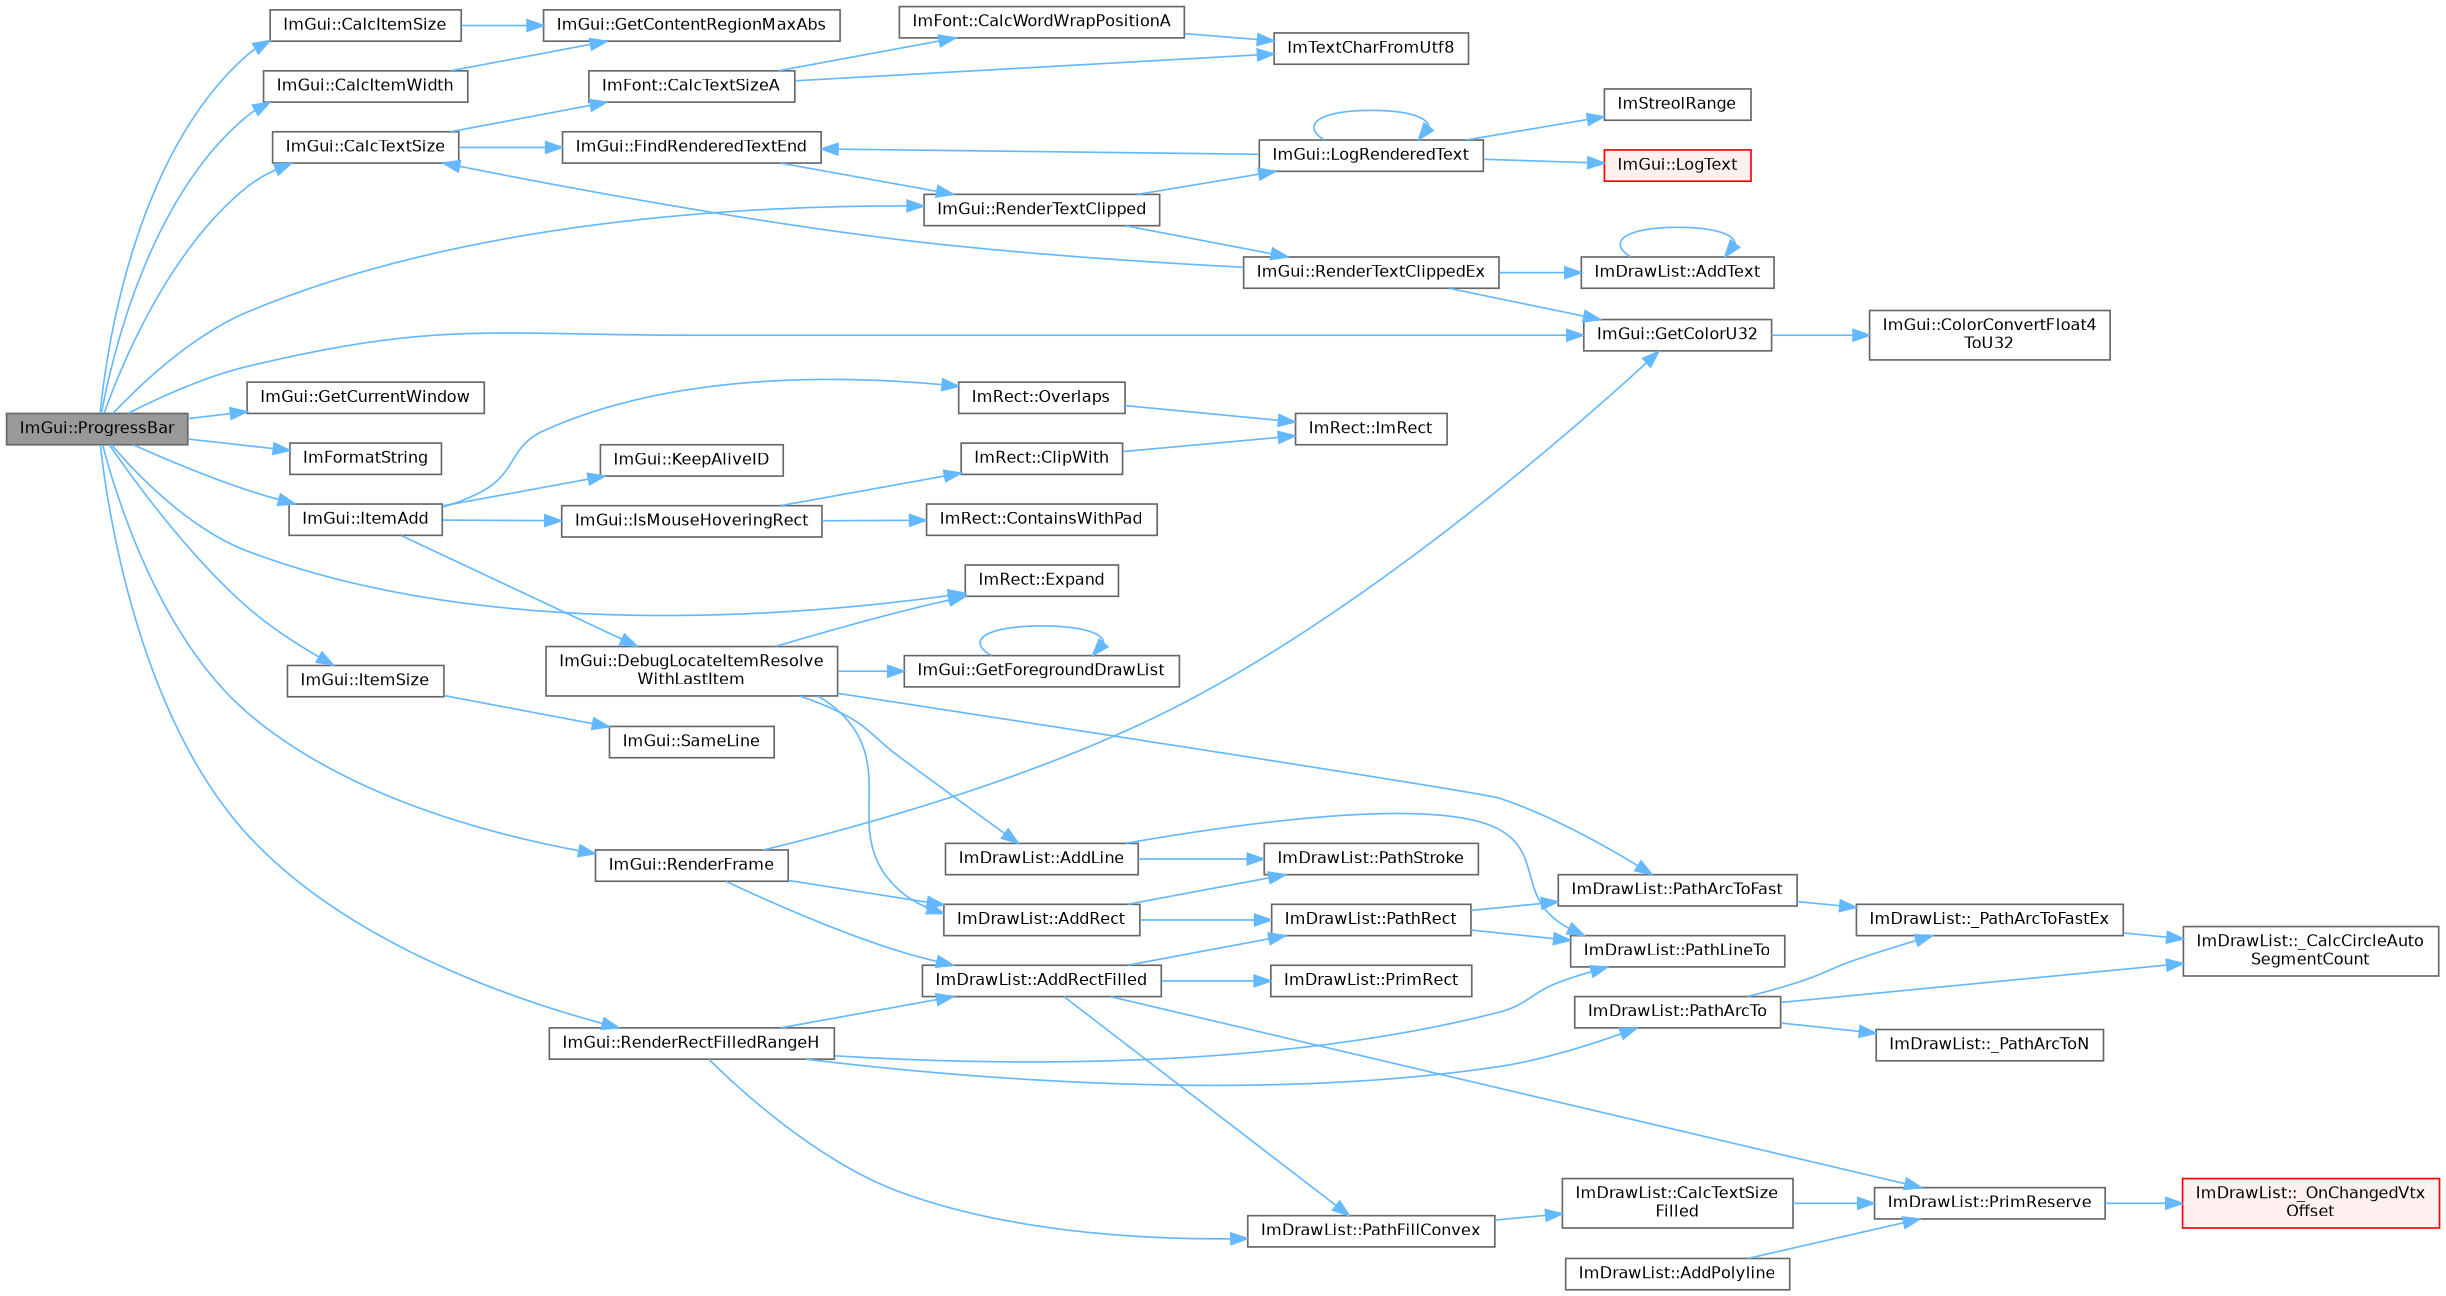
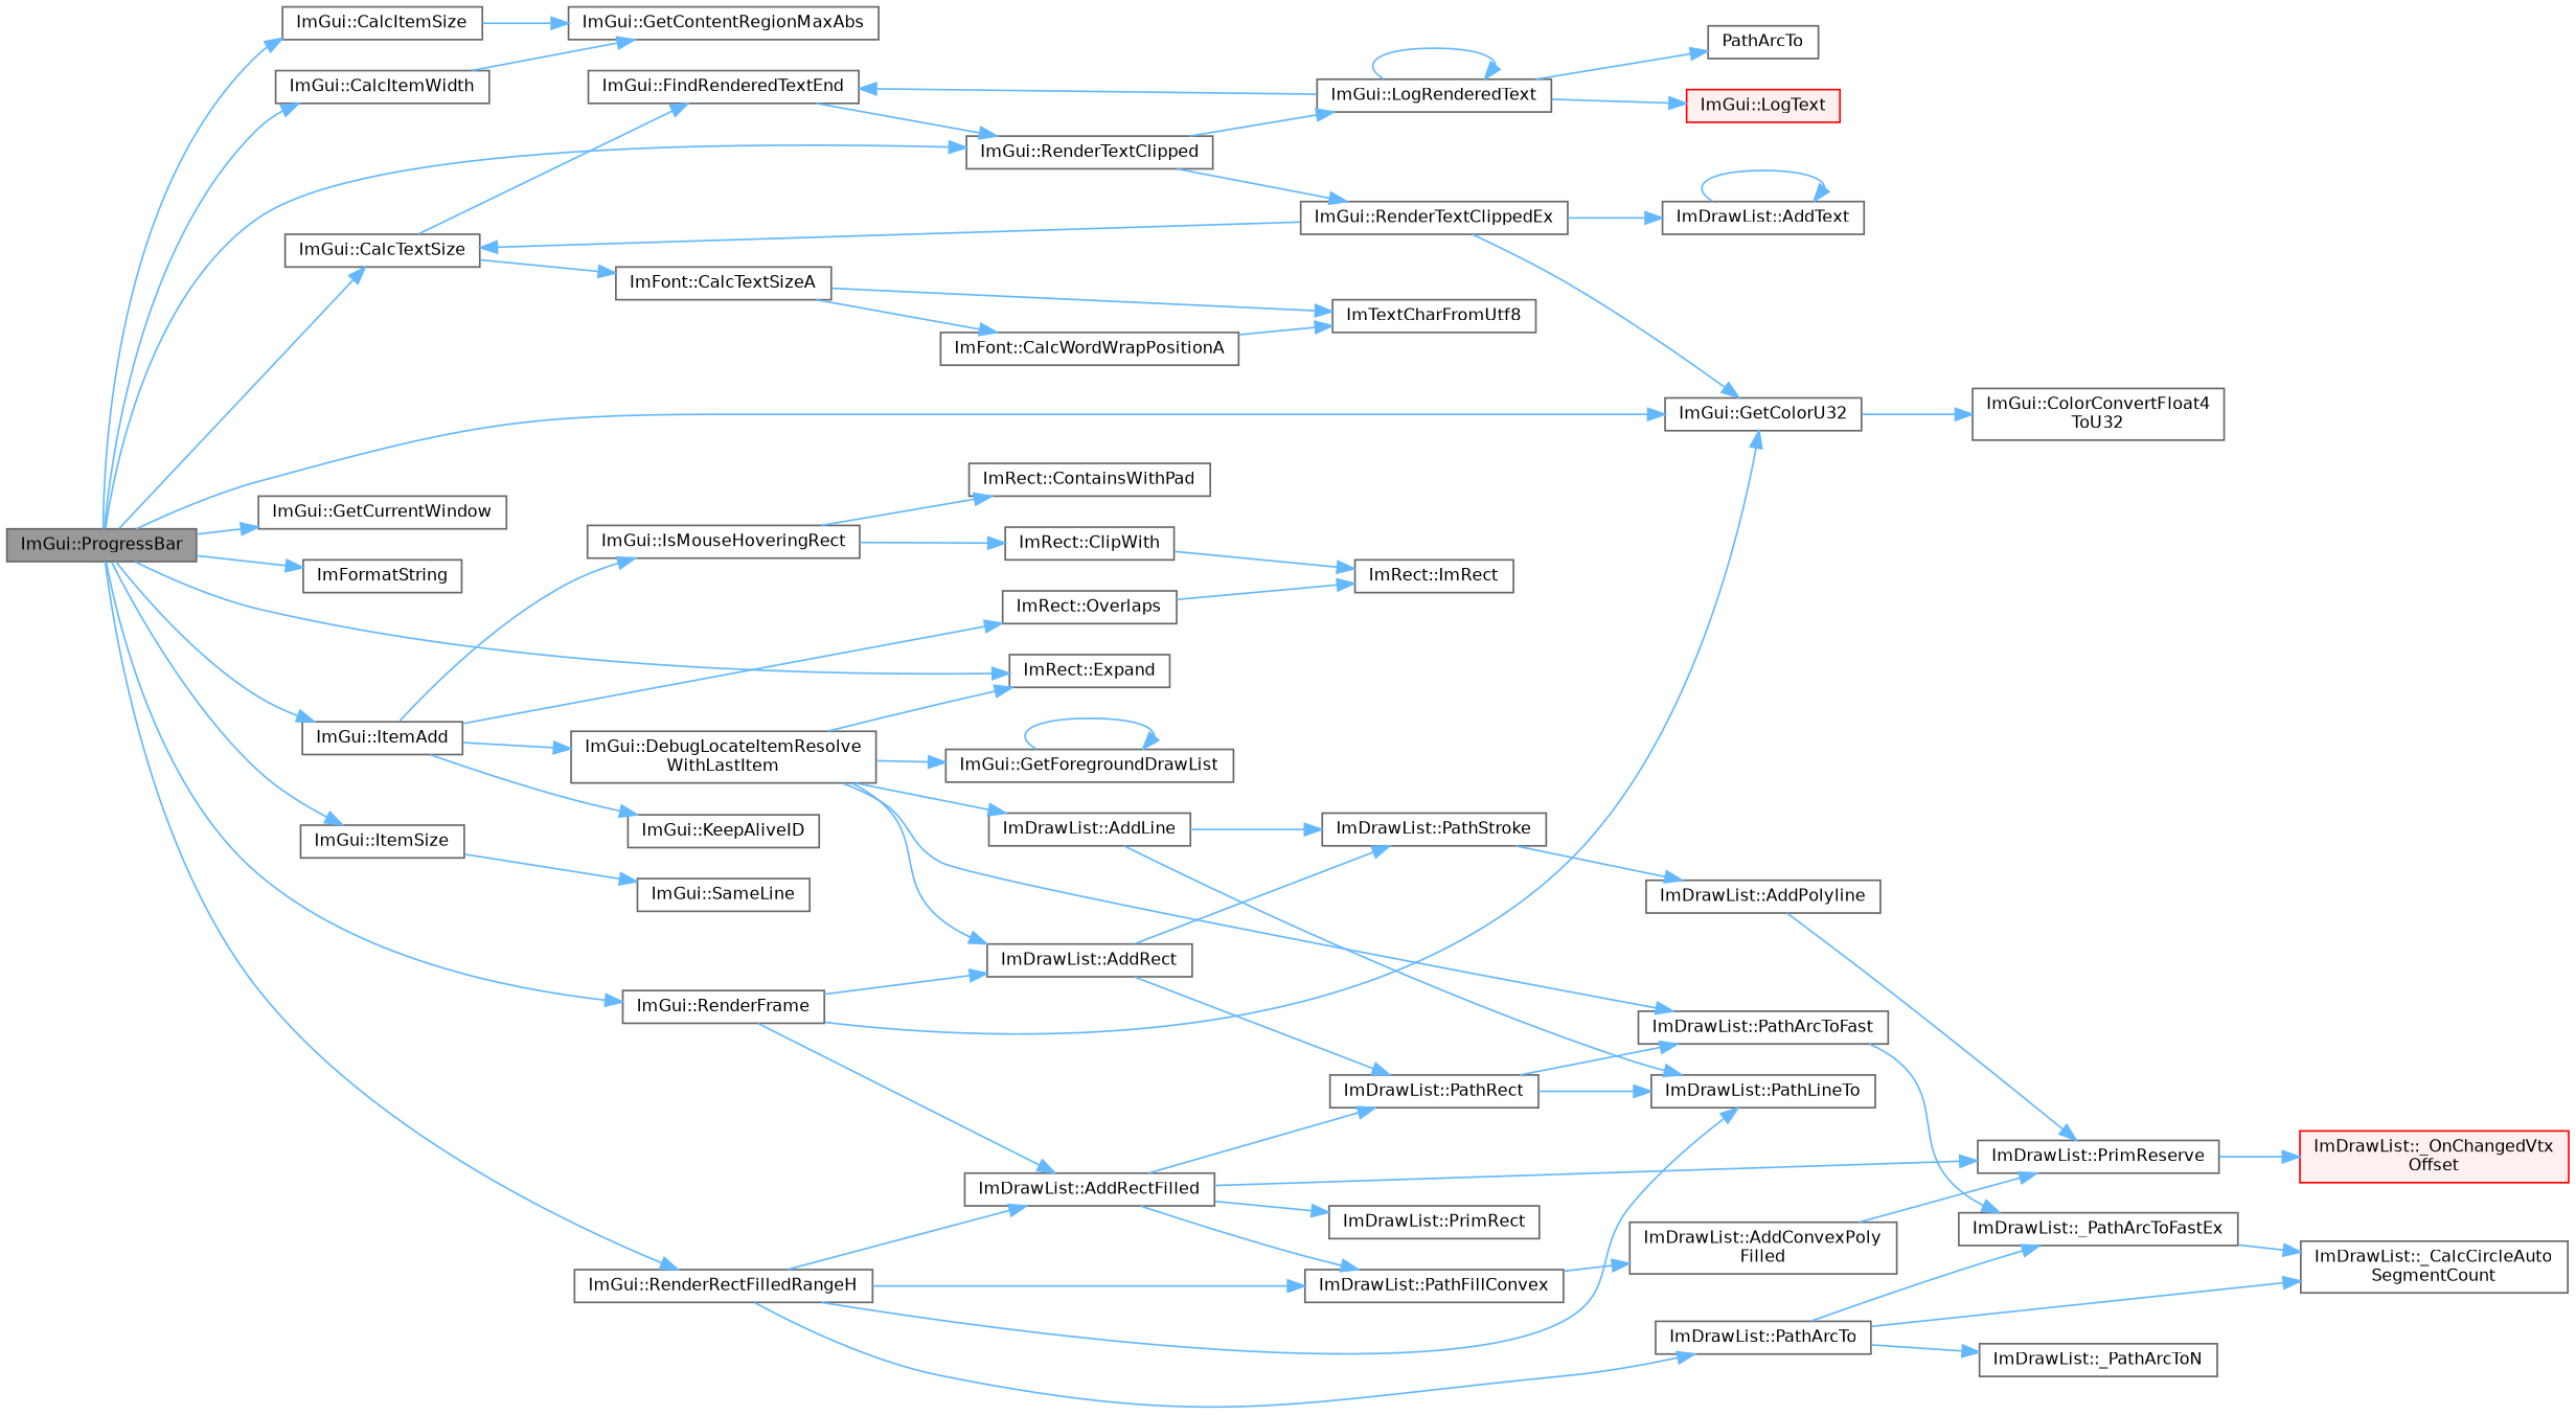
  digraph {
    rankdir=LR
    node [color=grey40 fillcolor=white fontname=Helvetica fontsize=10 shape=box style=filled]
    edge [color=steelblue1 fontname=Helvetica fontsize=10 labelfontname=Helvetica labelfontsize=10 style=solid]
    n1 [color=gray40 fillcolor=grey60 fontcolor=black height=0.2 label="ImGui::ProgressBar" width=0.4]
    n2 [height=0.2 label="ImGui::CalcItemSize" width=0.4]
    n3 [height=0.2 label="ImGui::CalcItemWidth" width=0.4]
    n4 [height=0.2 label="ImGui::CalcTextSize" width=0.4]
    n5 [height=0.2 label="ImRect::Expand" width=0.4]
    n6 [height=0.2 label="ImGui::GetColorU32" width=0.4]
    n7 [height=0.2 label="ImGui::GetCurrentWindow" width=0.4]
    n8 [height=0.2 label=ImFormatString width=0.4]
    n9 [height=0.2 label="ImGui::ItemAdd" width=0.4]
    n10 [height=0.2 label="ImGui::ItemSize" width=0.4]
    n11 [height=0.2 label="ImGui::RenderFrame" width=0.4]
    n12 [height=0.2 label="ImGui::RenderRectFilledRangeH" width=0.4]
    n13 [height=0.2 label="ImGui::RenderTextClipped" width=0.4]
    n14 [height=0.2 label="ImGui::GetContentRegionMaxAbs" width=0.4]
    n15 [height=0.2 label="ImFont::CalcTextSizeA" width=0.4]
    n16 [height=0.2 label="ImGui::FindRenderedTextEnd" width=0.4]
    n17 [height=0.2 label="ImGui::ColorConvertFloat4\lToU32" width=0.4]
    n18 [height=0.2 label="ImGui::DebugLocateItemResolve\lWithLastItem" width=0.4]
    n19 [height=0.2 label="ImGui::IsMouseHoveringRect" width=0.4]
    n20 [height=0.2 label="ImGui::KeepAliveID" width=0.4]
    n21 [height=0.2 label="ImRect::Overlaps" width=0.4]
    n22 [height=0.2 label="ImGui::SameLine" width=0.4]
    n23 [height=0.2 label="ImDrawList::AddRect" width=0.4]
    n24 [height=0.2 label="ImDrawList::AddRectFilled" width=0.4]
    n25 [height=0.2 label="ImDrawList::PathLineTo" width=0.4]
    n26 [height=0.2 label="ImDrawList::PathFillConvex" width=0.4]
    n27 [height=0.2 label="ImDrawList::PathArcTo" width=0.4]
    n28 [height=0.2 label="ImGui::LogRenderedText" width=0.4]
    n29 [height=0.2 label="ImGui::RenderTextClippedEx" width=0.4]
    n30 [height=0.2 label="ImFont::CalcWordWrapPositionA" width=0.4]
    n31 [height=0.2 label=ImTextCharFromUtf8 width=0.4]
    n32 [height=0.2 label="ImDrawList::AddLine" width=0.4]
    n33 [height=0.2 label="ImGui::GetForegroundDrawList" width=0.4]
    n34 [height=0.2 label="ImDrawList::PathArcToFast" width=0.4]
    n35 [height=0.2 label="ImRect::ClipWith" width=0.4]
    n36 [height=0.2 label="ImRect::ContainsWithPad" width=0.4]
    n37 [height=0.2 label="ImRect::ImRect" width=0.4]
    n38 [height=0.2 label="ImDrawList::PathStroke" width=0.4]
    n39 [height=0.2 label="ImDrawList::PathRect" width=0.4]
    n40 [height=0.2 label="ImDrawList::AddPolyline" width=0.4]
    n41 [height=0.2 label="ImDrawList::PrimReserve" width=0.4]
    n42 [color=red fillcolor="#FFF0F0" height=0.2 label="ImDrawList::_OnChangedVtx\lOffset" width=0.4]
    n43 [height=0.2 label="ImDrawList::_PathArcToFastEx" width=0.4]
    n44 [height=0.2 label="ImDrawList::_CalcCircleAuto\lSegmentCount" width=0.4]
    n45 [height=0.2 label="ImDrawList::PrimRect" width=0.4]
-   n46 [height=0.2 label="ImDrawList::CalcTextSize\lFilled" width=0.4]
+   n46 [height=0.2 label="ImDrawList::AddConvexPoly\lFilled" width=0.4]
    n47 [height=0.2 label="ImDrawList::_PathArcToN" width=0.4]
-   n48 [height=0.2 label=ImStreolRange width=0.4]
+   n48 [height=0.2 label=PathArcTo width=0.4]
    n49 [color=red fillcolor="#FFF0F0" height=0.2 label="ImGui::LogText" width=0.4]
    n50 [height=0.2 label="ImDrawList::AddText" width=0.4]
    n1 -> n2
    n1 -> n3
    n1 -> n4
    n1 -> n5
    n1 -> n6
    n1 -> n7
    n1 -> n8
    n1 -> n9
    n1 -> n10
    n1 -> n11
    n1 -> n12
    n1 -> n13
    n2 -> n14
    n3 -> n14
    n4 -> n15
    n4 -> n16
    n6 -> n17
    n9 -> n18
    n9 -> n19
    n9 -> n20
    n9 -> n21
    n10 -> n22
    n11 -> n6
    n11 -> n23
    n11 -> n24
    n12 -> n24
    n12 -> n25
    n12 -> n26
    n12 -> n27
    n13 -> n28
    n13 -> n29
    n15 -> n30
    n15 -> n31
    n16 -> n13
    n18 -> n5
    n18 -> n23
    n18 -> n32
    n18 -> n33
    n18 -> n34
    n19 -> n35
    n19 -> n36
    n21 -> n37
    n23 -> n38
    n23 -> n39
    n24 -> n26
    n24 -> n39
    n24 -> n41
    n24 -> n45
    n26 -> n46
    n27 -> n43
    n27 -> n44
    n27 -> n47
    n28 -> n16
    n28 -> n28
    n28 -> n48
    n28 -> n49
    n29 -> n4
    n29 -> n6
    n29 -> n50
    n30 -> n31
    n32 -> n25
    n32 -> n38
    n33 -> n33
    n34 -> n43
    n35 -> n37
+   n38 -> n40
    n39 -> n25
    n39 -> n34
    n40 -> n41
    n41 -> n42
    n43 -> n44
    n46 -> n41
    n50 -> n50
  }
